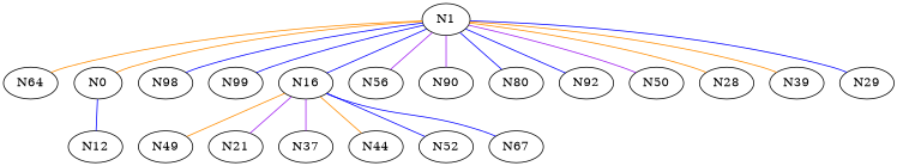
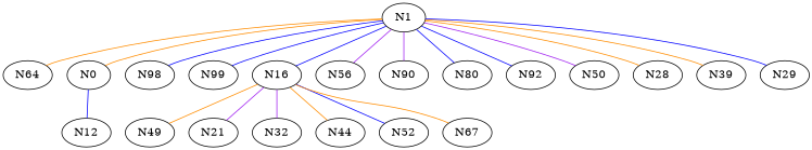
  graph {
    edge [color=blue weight=1]
    n1 [label=N1]
    N64
    n3 [label=N0]
    N98
    N99
    N16
    N56
    N90
    N80
    N92
    N50
    N28
    N39
    N29
    N12
    N49
    N21
-   N32 [label=N37]
+   N32
    N44
    N52
    N67
    n1 -- N64 [color=darkorange]
    n1 -- n3 [color=darkorange]
    n1 -- N98
    n1 -- N99
    n1 -- N16
    n1 -- N56 [color=purple]
    n1 -- N90 [color=purple]
    n1 -- N80
    n1 -- N92
    n1 -- N50 [color=purple]
    n1 -- N28 [color=darkorange]
    n1 -- N39 [color=darkorange]
    n1 -- N29
    n3 -- N12
    N16 -- N49 [color=darkorange]
    N16 -- N21 [color=purple]
    N16 -- N32 [color=purple]
    N16 -- N44 [color=darkorange]
    N16 -- N52
-   N16 -- N67
+   N16 -- N67 [color=darkorange]
  }
